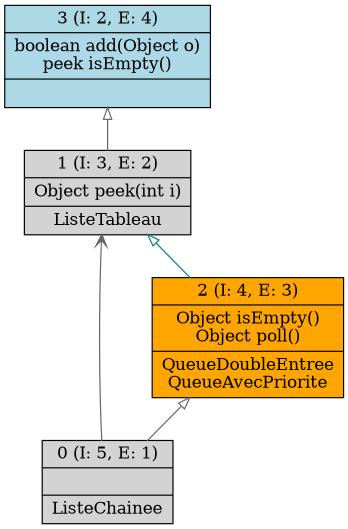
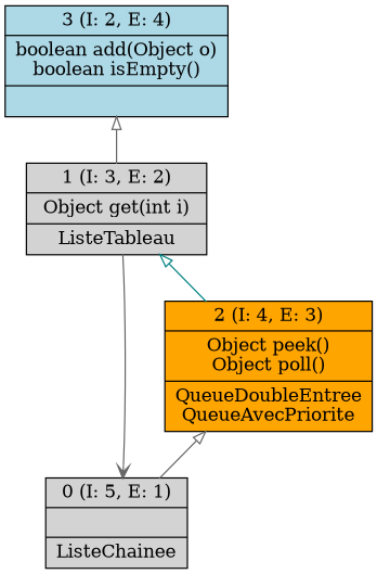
  digraph {
    fontname="DejaVu Serif"
    rankdir=BT
    node [fontname="DejaVu Serif" shape=record style=filled]
    edge [arrowhead=onormal color=gray40 fontname="DejaVu Serif"]
    n1 [label="{0 (I: 5, E: 1)||ListeChainee\n}"]
-   n2 [label="{1 (I: 3, E: 2)|Object peek(int i)\n|ListeTableau\n}"]
-   n3 [fillcolor=orange label="{2 (I: 4, E: 3)|Object isEmpty()\nObject poll()\n|QueueDoubleEntree\nQueueAvecPriorite\n}"]
-   n4 [fillcolor=lightblue label="{3 (I: 2, E: 4)|boolean add(Object o)\npeek isEmpty()\n|}"]
-   n1 -> n2 [arrowhead=vee]
+   n2 [label="{1 (I: 3, E: 2)|Object get(int i)\n|ListeTableau\n}"]
+   n3 [fillcolor=orange label="{2 (I: 4, E: 3)|Object peek()\nObject poll()\n|QueueDoubleEntree\nQueueAvecPriorite\n}"]
+   n4 [fillcolor=lightblue label="{3 (I: 2, E: 4)|boolean add(Object o)\nboolean isEmpty()\n|}"]
+   n2 -> n1 [arrowhead=vee]
    n1 -> n3
    n2 -> n4
    n3 -> n2 [color=teal]
  }
